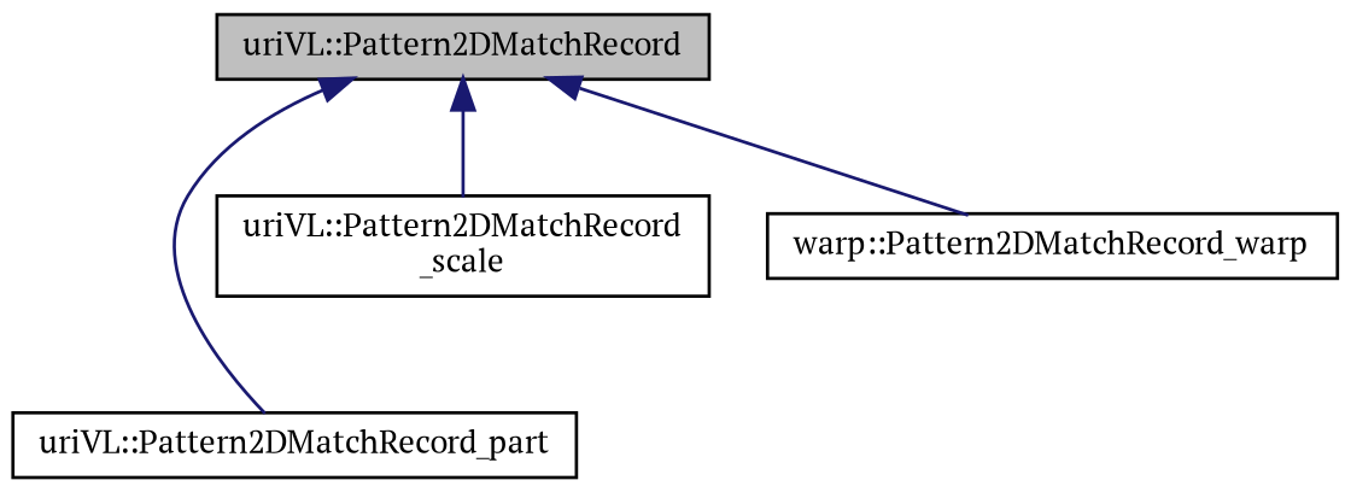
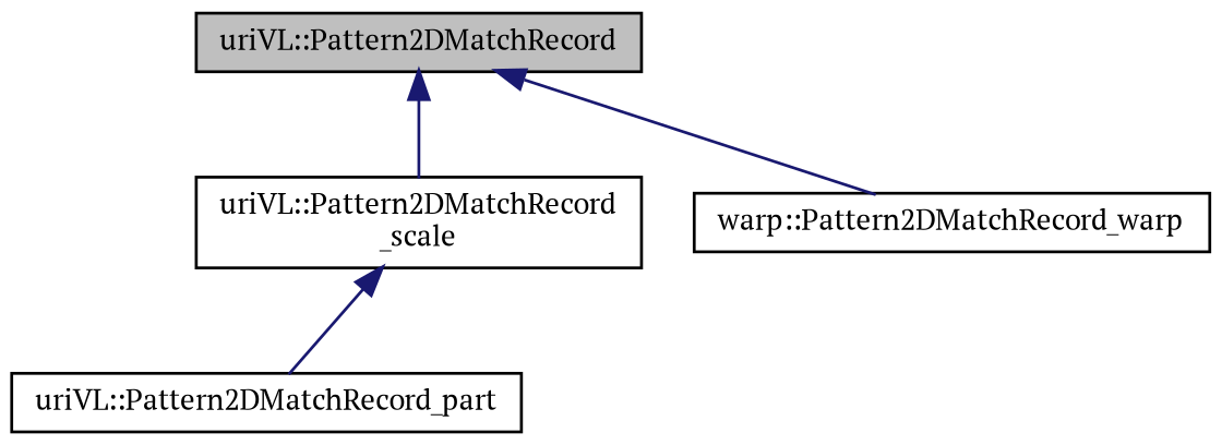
  digraph {
    fontname="PT Serif"
    rankdir=TB
    node [color=black fillcolor=white fontname="PT Serif" fontsize=10 shape=record style=filled]
    edge [color=midnightblue dir=back fontname="PT Serif" fontsize=10 labelfontname=Helvetica labelfontsize=10 style=solid]
    n1 [fillcolor=grey75 fontcolor=black height=0.2 label="uriVL::Pattern2DMatchRecord" width=0.4]
    n2 [height=0.2 label="uriVL::Pattern2DMatchRecord_part" width=0.4]
    n3 [height=0.2 label="uriVL::Pattern2DMatchRecord\l_scale" width=0.4]
    n4 [height=0.2 label="warp::Pattern2DMatchRecord_warp" width=0.4]
-   n1 -> n2
+   n3 -> n2
    n1 -> n3
    n1 -> n4
  }
